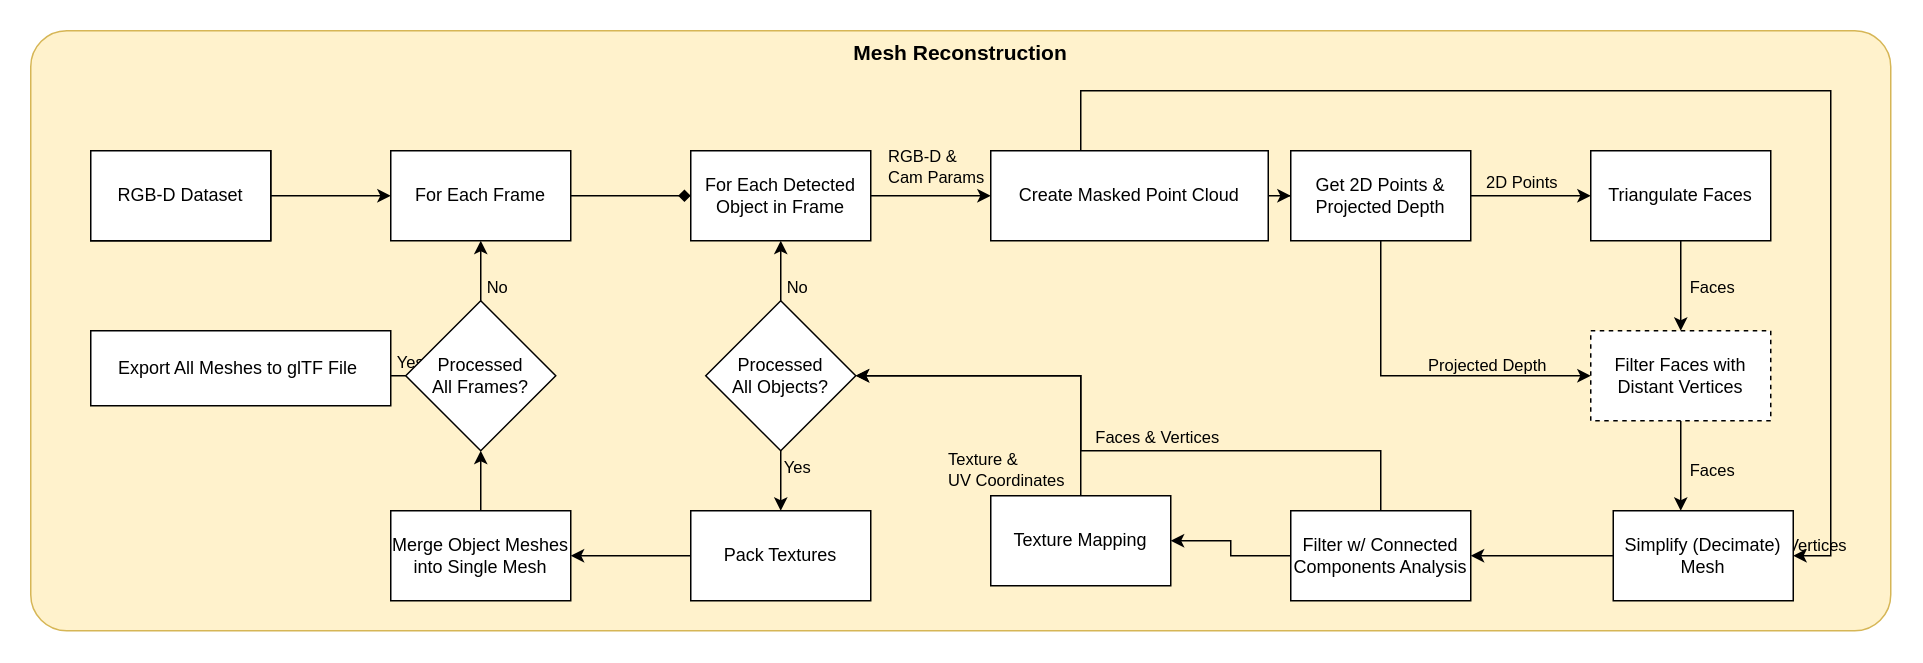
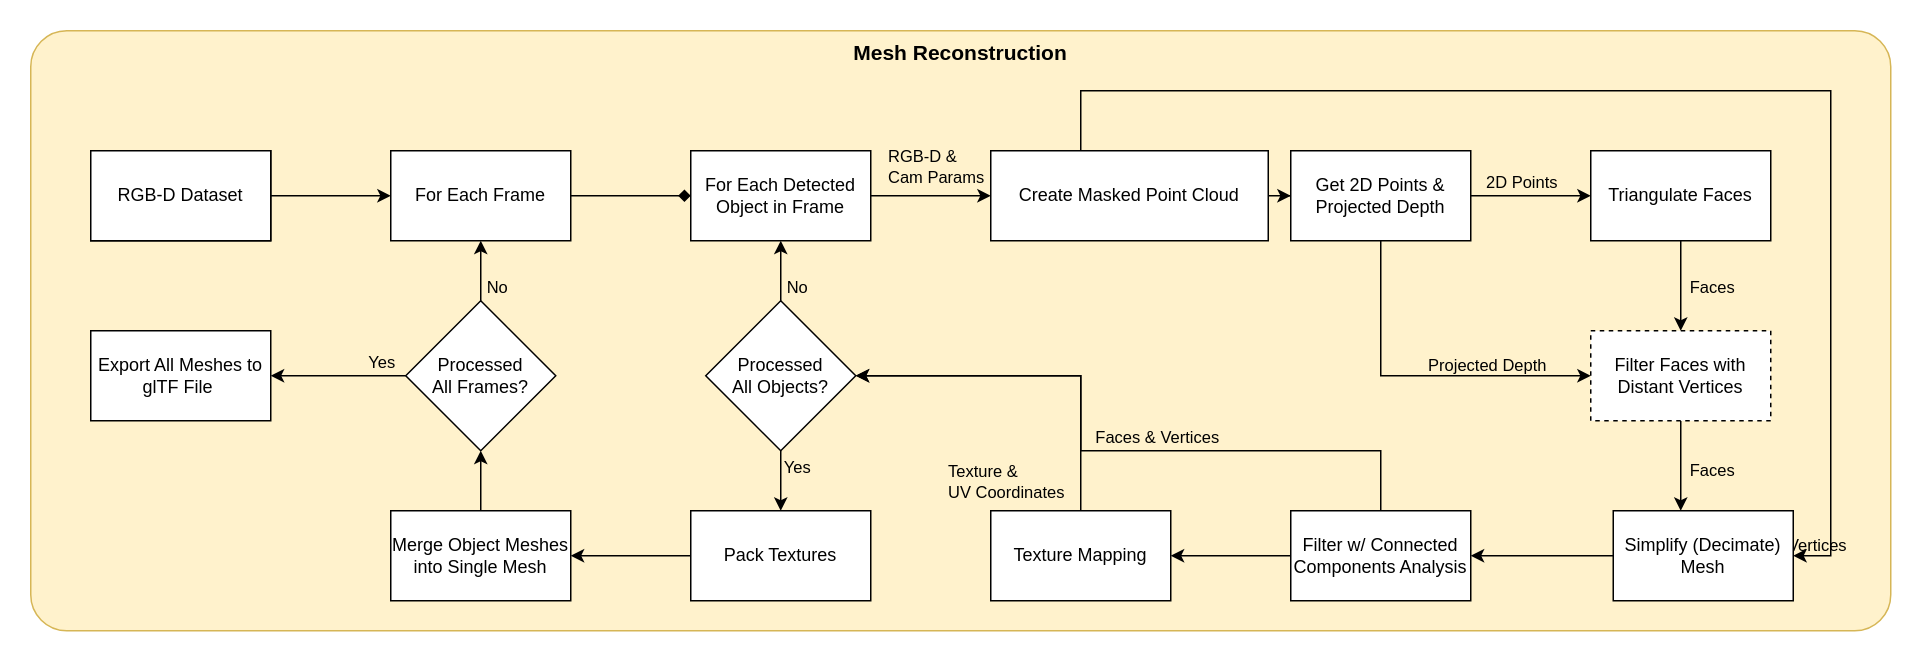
  <mxCell id="0" />
  <mxCell id="1" parent="0" />
  <mxCell id="2" value="" style="rounded=1;whiteSpace=wrap;html=1;arcSize=6;fillColor=#fff2cc;strokeColor=#d6b656;labelBackgroundColor=none;" parent="1" vertex="1"><mxGeometry width="1240" height="400" as="geometry" x="20" y="20" /></mxCell>
  <mxCell id="3" value="" style="rounded=0;whiteSpace=wrap;html=1;labelBackgroundColor=none;" parent="1" vertex="1"><mxGeometry x="60" y="100" width="120" height="60" as="geometry" /></mxCell>
  <mxCell id="4" value="" style="edgeStyle=orthogonalEdgeStyle;rounded=0;orthogonalLoop=1;jettySize=auto;html=1;labelBackgroundColor=none;" parent="1" source="5" target="7" edge="1"><mxGeometry relative="1" as="geometry" /></mxCell>
  <mxCell id="5" value="RGB-D Dataset" style="rounded=0;whiteSpace=wrap;html=1;labelBackgroundColor=none;" parent="1" vertex="1"><mxGeometry x="60" y="100" width="120" height="60" as="geometry" /></mxCell>
  <mxCell id="6" value="" style="edgeStyle=orthogonalEdgeStyle;rounded=0;orthogonalLoop=1;jettySize=auto;html=1;labelBackgroundColor=none;endArrow=diamond;" parent="1" source="7" target="10" edge="1"><mxGeometry relative="1" as="geometry" /></mxCell>
  <mxCell id="7" value="For Each Frame" style="rounded=0;whiteSpace=wrap;html=1;labelBackgroundColor=none;" parent="1" vertex="1"><mxGeometry x="260" y="100" width="120" height="60" as="geometry" /></mxCell>
  <mxCell id="8" value="" style="edgeStyle=orthogonalEdgeStyle;rounded=0;orthogonalLoop=1;jettySize=auto;html=1;labelBackgroundColor=none;" parent="1" source="10" target="14" edge="1"><mxGeometry relative="1" as="geometry" /></mxCell>
  <mxCell id="9" value="RGB-D &amp;amp;&amp;nbsp;&lt;br&gt;Cam Params" style="edgeLabel;html=1;align=left;verticalAlign=middle;resizable=0;points=[];labelBackgroundColor=none;" parent="8" vertex="1" connectable="0"><mxGeometry x="-0.375" y="-2" relative="1" as="geometry"><mxPoint x="-15" y="-22" as="offset" /></mxGeometry></mxCell>
  <mxCell id="10" value="For Each Detected Object in Frame" style="rounded=0;whiteSpace=wrap;html=1;labelBackgroundColor=none;" parent="1" vertex="1"><mxGeometry x="460" y="100" width="120" height="60" as="geometry" /></mxCell>
  <mxCell id="11" value="" style="edgeStyle=orthogonalEdgeStyle;rounded=0;orthogonalLoop=1;jettySize=auto;html=1;labelBackgroundColor=none;" parent="1" source="14" target="19" edge="1"><mxGeometry relative="1" as="geometry" /></mxCell>
  <mxCell id="12" value="" style="edgeStyle=orthogonalEdgeStyle;rounded=0;orthogonalLoop=1;jettySize=auto;html=1;exitX=0.5;exitY=0;exitDx=0;exitDy=0;entryX=1;entryY=0.5;entryDx=0;entryDy=0;labelBackgroundColor=none;" parent="1" source="14" target="27" edge="1"><mxGeometry relative="1" as="geometry"><mxPoint x="1240" y="-20" as="targetPoint" /><Array as="points"><mxPoint x="720" y="60" /><mxPoint x="1220" y="60" /><mxPoint x="1220" y="370" /></Array></mxGeometry></mxCell>
  <mxCell id="13" value="Vertices" style="edgeLabel;html=1;align=center;verticalAlign=middle;resizable=0;points=[];labelBackgroundColor=none;" parent="12" vertex="1" connectable="0"><mxGeometry x="0.695" y="-3" relative="1" as="geometry"><mxPoint x="-7" y="106" as="offset" /></mxGeometry></mxCell>
  <mxCell id="14" value="Create Masked Point Cloud" style="rounded=0;whiteSpace=wrap;html=1;labelBackgroundColor=none;" parent="1" vertex="1"><mxGeometry x="660" y="100" width="185" height="60" as="geometry" /></mxCell>
  <mxCell id="15" value="" style="edgeStyle=orthogonalEdgeStyle;rounded=0;orthogonalLoop=1;jettySize=auto;html=1;labelBackgroundColor=none;" parent="1" source="19" target="22" edge="1"><mxGeometry relative="1" as="geometry" /></mxCell>
  <mxCell id="16" value="2D Points" style="edgeLabel;html=1;align=center;verticalAlign=middle;resizable=0;points=[];labelBackgroundColor=none;" parent="15" vertex="1" connectable="0"><mxGeometry x="-0.3" y="2" relative="1" as="geometry"><mxPoint x="5" y="-8" as="offset" /></mxGeometry></mxCell>
  <mxCell id="17" value="" style="edgeStyle=orthogonalEdgeStyle;rounded=0;orthogonalLoop=1;jettySize=auto;html=1;entryX=0;entryY=0.5;entryDx=0;entryDy=0;labelBackgroundColor=none;exitX=0.5;exitY=1;exitDx=0;exitDy=0;" parent="1" source="19" target="25" edge="1"><mxGeometry relative="1" as="geometry"><Array as="points"><mxPoint x="920" y="250" /></Array></mxGeometry></mxCell>
  <mxCell id="18" value="Projected Depth" style="edgeLabel;html=1;align=center;verticalAlign=middle;resizable=0;points=[];labelBackgroundColor=none;" parent="17" vertex="1" connectable="0"><mxGeometry x="-0.696" y="4" relative="1" as="geometry"><mxPoint x="66" y="47" as="offset" /></mxGeometry></mxCell>
  <mxCell id="19" value="Get 2D Points &amp;amp; Projected Depth" style="rounded=0;whiteSpace=wrap;html=1;labelBackgroundColor=none;" parent="1" vertex="1"><mxGeometry x="860" y="100" width="120" height="60" as="geometry" /></mxCell>
  <mxCell id="20" value="" style="edgeStyle=orthogonalEdgeStyle;rounded=0;orthogonalLoop=1;jettySize=auto;html=1;labelBackgroundColor=none;" parent="1" source="22" target="25" edge="1"><mxGeometry relative="1" as="geometry" /></mxCell>
  <mxCell id="21" value="Faces" style="edgeLabel;html=1;align=center;verticalAlign=middle;resizable=0;points=[];labelBackgroundColor=none;" parent="20" vertex="1" connectable="0"><mxGeometry x="-0.333" y="2" relative="1" as="geometry"><mxPoint x="18" y="10" as="offset" /></mxGeometry></mxCell>
  <mxCell id="22" value="Triangulate Faces" style="rounded=0;whiteSpace=wrap;html=1;labelBackgroundColor=none;" parent="1" vertex="1"><mxGeometry x="1060" y="100" width="120" height="60" as="geometry" /></mxCell>
  <mxCell id="23" value="" style="edgeStyle=orthogonalEdgeStyle;rounded=0;orthogonalLoop=1;jettySize=auto;html=1;labelBackgroundColor=none;" parent="1" source="25" target="27" edge="1"><mxGeometry relative="1" as="geometry"><Array as="points"><mxPoint x="1120" y="290" /><mxPoint x="1120" y="290" /></Array></mxGeometry></mxCell>
  <mxCell id="24" value="Faces" style="edgeLabel;html=1;align=center;verticalAlign=middle;resizable=0;points=[];labelBackgroundColor=none;" parent="23" vertex="1" connectable="0"><mxGeometry x="0.067" relative="1" as="geometry"><mxPoint x="20" as="offset" /></mxGeometry></mxCell>
  <mxCell id="25" value="Filter Faces with Distant Vertices" style="rounded=0;whiteSpace=wrap;html=1;labelBackgroundColor=none;dashed=1;" parent="1" vertex="1"><mxGeometry x="1060" y="220" width="120" height="60" as="geometry" /></mxCell>
  <mxCell id="26" value="" style="edgeStyle=orthogonalEdgeStyle;rounded=0;orthogonalLoop=1;jettySize=auto;html=1;exitX=0;exitY=0.5;exitDx=0;exitDy=0;labelBackgroundColor=none;" parent="1" source="27" target="31" edge="1"><mxGeometry relative="1" as="geometry"><Array as="points" /></mxGeometry></mxCell>
  <mxCell id="27" value="Simplify (Decimate) Mesh" style="rounded=0;whiteSpace=wrap;html=1;labelBackgroundColor=none;" parent="1" vertex="1"><mxGeometry x="1075" y="340" width="120" height="60" as="geometry" /></mxCell>
  <mxCell id="28" value="" style="edgeStyle=orthogonalEdgeStyle;rounded=0;orthogonalLoop=1;jettySize=auto;html=1;labelBackgroundColor=none;" parent="1" source="31" target="34" edge="1"><mxGeometry relative="1" as="geometry" /></mxCell>
  <mxCell id="29" style="edgeStyle=orthogonalEdgeStyle;rounded=0;orthogonalLoop=1;jettySize=auto;html=1;exitX=0.5;exitY=0;exitDx=0;exitDy=0;entryX=1;entryY=0.5;entryDx=0;entryDy=0;labelBackgroundColor=none;" parent="1" source="31" target="39" edge="1"><mxGeometry relative="1" as="geometry"><Array as="points"><mxPoint x="920" y="300" /><mxPoint x="720" y="300" /><mxPoint x="720" y="250" /></Array></mxGeometry></mxCell>
  <mxCell id="30" value="Faces &amp;amp; Vertices" style="edgeLabel;html=1;align=center;verticalAlign=middle;resizable=0;points=[];labelBackgroundColor=none;" parent="29" vertex="1" connectable="0"><mxGeometry x="-0.345" relative="1" as="geometry"><mxPoint x="-46" y="-10" as="offset" /></mxGeometry></mxCell>
  <mxCell id="31" value="Filter w/ Connected Components Analysis" style="rounded=0;whiteSpace=wrap;html=1;labelBackgroundColor=none;" parent="1" vertex="1"><mxGeometry x="860" y="340" width="120" height="60" as="geometry" /></mxCell>
  <mxCell id="32" value="" style="edgeStyle=orthogonalEdgeStyle;rounded=0;orthogonalLoop=1;jettySize=auto;html=1;labelBackgroundColor=none;" parent="1" source="34" target="39" edge="1"><mxGeometry relative="1" as="geometry"><Array as="points"><mxPoint x="720" y="250" /></Array></mxGeometry></mxCell>
  <mxCell id="33" value="Texture &amp;amp;&lt;br&gt;UV Coordinates" style="edgeLabel;html=1;align=left;verticalAlign=middle;resizable=0;points=[];labelBackgroundColor=none;" parent="32" vertex="1" connectable="0"><mxGeometry x="-0.55" y="-1" relative="1" as="geometry"><mxPoint x="-91" y="34" as="offset" /></mxGeometry></mxCell>
- <mxCell id="34" value="Texture Mapping" style="rounded=0;whiteSpace=wrap;html=1;labelBackgroundColor=none;" parent="1" vertex="1"><mxGeometry x="660" y="330" width="120" height="60" as="geometry" /></mxCell>
+ <mxCell id="34" value="Texture Mapping" style="rounded=0;whiteSpace=wrap;html=1;labelBackgroundColor=none;" parent="1" vertex="1"><mxGeometry x="660" y="340" width="120" height="60" as="geometry" /></mxCell>
  <mxCell id="35" value="" style="edgeStyle=orthogonalEdgeStyle;rounded=0;orthogonalLoop=1;jettySize=auto;html=1;labelBackgroundColor=none;" parent="1" source="39" target="41" edge="1"><mxGeometry relative="1" as="geometry" /></mxCell>
  <mxCell id="36" value="Yes" style="edgeLabel;html=1;align=center;verticalAlign=middle;resizable=0;points=[];labelBackgroundColor=none;" parent="35" vertex="1" connectable="0"><mxGeometry x="-0.3" y="3" relative="1" as="geometry"><mxPoint x="7" y="-4" as="offset" /></mxGeometry></mxCell>
  <mxCell id="37" value="" style="edgeStyle=orthogonalEdgeStyle;rounded=0;orthogonalLoop=1;jettySize=auto;html=1;labelBackgroundColor=none;" parent="1" source="39" target="10" edge="1"><mxGeometry relative="1" as="geometry" /></mxCell>
  <mxCell id="38" value="No" style="edgeLabel;html=1;align=center;verticalAlign=middle;resizable=0;points=[];labelBackgroundColor=none;" parent="37" vertex="1" connectable="0"><mxGeometry x="-0.28" y="-3" relative="1" as="geometry"><mxPoint x="7" y="4" as="offset" /></mxGeometry></mxCell>
  <mxCell id="39" value="Processed&lt;br&gt;All Objects?" style="rhombus;whiteSpace=wrap;html=1;rounded=0;labelBackgroundColor=none;" parent="1" vertex="1"><mxGeometry x="470" y="200" width="100" height="100" as="geometry" /></mxCell>
  <mxCell id="40" value="" style="edgeStyle=orthogonalEdgeStyle;rounded=0;orthogonalLoop=1;jettySize=auto;html=1;labelBackgroundColor=none;" parent="1" source="41" target="43" edge="1"><mxGeometry relative="1" as="geometry" /></mxCell>
  <mxCell id="41" value="Pack Textures" style="whiteSpace=wrap;html=1;rounded=0;labelBackgroundColor=none;" parent="1" vertex="1"><mxGeometry x="460" y="340" width="120" height="60" as="geometry" /></mxCell>
  <mxCell id="42" value="" style="edgeStyle=orthogonalEdgeStyle;rounded=0;orthogonalLoop=1;jettySize=auto;html=1;labelBackgroundColor=none;" parent="1" source="43" target="48" edge="1"><mxGeometry relative="1" as="geometry" /></mxCell>
  <mxCell id="43" value="Merge Object Meshes into Single Mesh" style="whiteSpace=wrap;html=1;rounded=0;labelBackgroundColor=none;" parent="1" vertex="1"><mxGeometry x="260" y="340" width="120" height="60" as="geometry" /></mxCell>
  <mxCell id="44" value="" style="edgeStyle=orthogonalEdgeStyle;rounded=0;orthogonalLoop=1;jettySize=auto;html=1;labelBackgroundColor=none;" parent="1" source="48" target="49" edge="1"><mxGeometry relative="1" as="geometry" /></mxCell>
  <mxCell id="45" value="Yes" style="edgeLabel;html=1;align=center;verticalAlign=middle;resizable=0;points=[];labelBackgroundColor=none;" parent="44" vertex="1" connectable="0"><mxGeometry x="-0.4" y="1" relative="1" as="geometry"><mxPoint x="10" y="-11" as="offset" /></mxGeometry></mxCell>
  <mxCell id="46" value="" style="edgeStyle=orthogonalEdgeStyle;rounded=0;orthogonalLoop=1;jettySize=auto;html=1;labelBackgroundColor=none;" parent="1" source="48" target="7" edge="1"><mxGeometry relative="1" as="geometry" /></mxCell>
  <mxCell id="47" value="No" style="edgeLabel;html=1;align=center;verticalAlign=middle;resizable=0;points=[];labelBackgroundColor=none;" parent="46" vertex="1" connectable="0"><mxGeometry x="-0.04" y="-2" relative="1" as="geometry"><mxPoint x="8" y="9" as="offset" /></mxGeometry></mxCell>
  <mxCell id="48" value="Processed &lt;br&gt;All Frames?" style="rhombus;whiteSpace=wrap;html=1;rounded=0;labelBackgroundColor=none;" parent="1" vertex="1"><mxGeometry x="270" y="200" width="100" height="100" as="geometry" /></mxCell>
- <mxCell id="49" value="Export All Meshes to glTF File&amp;nbsp;" style="whiteSpace=wrap;html=1;rounded=0;labelBackgroundColor=none;" parent="1" vertex="1"><mxGeometry x="60" y="220" width="200" height="50" as="geometry" /></mxCell>
+ <mxCell id="49" value="Export All Meshes to glTF File&amp;nbsp;" style="whiteSpace=wrap;html=1;rounded=0;labelBackgroundColor=none;" parent="1" vertex="1"><mxGeometry x="60" y="220" width="120" height="60" as="geometry" /></mxCell>
  <mxCell id="50" value="&lt;b style=&quot;font-size: 14px;&quot;&gt;Mesh&amp;nbsp;Reconstruction&lt;/b&gt;" style="text;html=1;strokeColor=none;fillColor=none;align=center;verticalAlign=middle;whiteSpace=wrap;rounded=0;labelBackgroundColor=none;fontSize=14;" parent="1" vertex="1"><mxGeometry x="575" width="130" height="30" as="geometry" y="20" /></mxCell>
